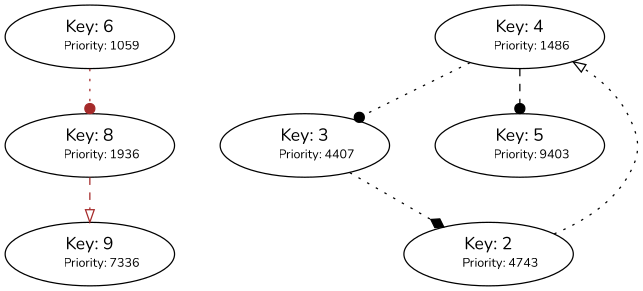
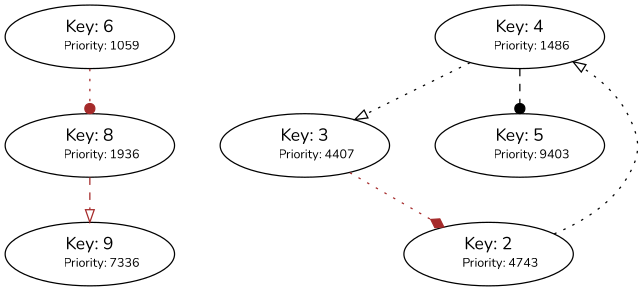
  digraph {
    fontname=Nunito
    nodesep=0.5
    ranksep=0.5
    node [fontname=Nunito]
    edge [arrowhead=dot color=brown fontname=Nunito style=dotted]
    n1 [label=<Key: 6<BR />     <FONT POINT-SIZE="10">Priority: 1059</FONT>>]
    n2 [label=<Key: 8<BR />     <FONT POINT-SIZE="10">Priority: 1936</FONT>>]
    n3 [label=<Key: 4<BR />     <FONT POINT-SIZE="10">Priority: 1486</FONT>>]
    n4 [label=<Key: 3<BR />     <FONT POINT-SIZE="10">Priority: 4407</FONT>>]
    n5 [label=<Key: 5<BR />     <FONT POINT-SIZE="10">Priority: 9403</FONT>>]
    n6 [label=<Key: 9<BR />     <FONT POINT-SIZE="10">Priority: 7336</FONT>>]
    n7 [label=<Key: 2<BR />     <FONT POINT-SIZE="10">Priority: 4743</FONT>>]
    n1 -> n2
    n2 -> n6 [arrowhead=onormal style=dashed]
-   n3 -> n4 [color=black]
+   n3 -> n4 [arrowhead=onormal color=black]
    n3 -> n5 [color=black style=dashed]
-   n4 -> n7 [arrowhead=diamond color=black]
+   n4 -> n7 [arrowhead=diamond]
    n7 -> n3 [arrowhead=onormal color=black]
  }
